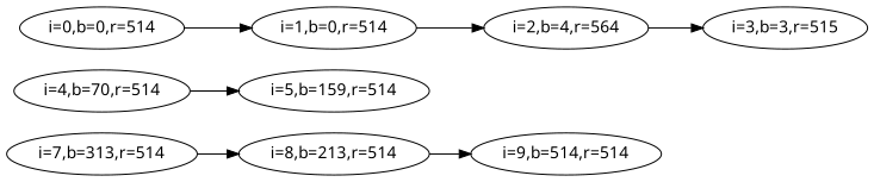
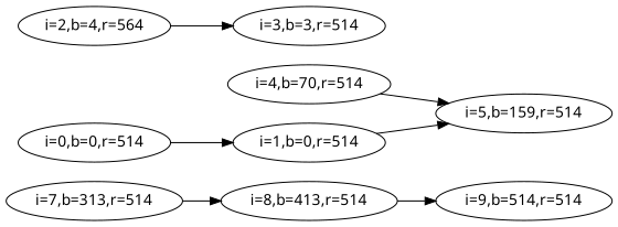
  strict digraph {
    fontname="Noto Sans"
    rankdir=LR
    node [fontname="Noto Sans"]
    edge [fontname="Noto Sans"]
    n1 [label="i=7,b=313,r=514"]
-   n2 [label="i=8,b=213,r=514"]
+   n2 [label="i=8,b=413,r=514"]
    n3 [label="i=9,b=514,r=514"]
    n4 [label="i=4,b=70,r=514"]
    n5 [label="i=5,b=159,r=514"]
    n6 [label="i=2,b=4,r=564"]
-   n7 [label="i=3,b=3,r=515"]
+   n7 [label="i=3,b=3,r=514"]
    n8 [label="i=0,b=0,r=514"]
    n9 [label="i=1,b=0,r=514"]
    n1 -> n2
    n2 -> n3
    n4 -> n5
    n6 -> n7
    n8 -> n9
-   n9 -> n6
+   n9 -> n5
  }
